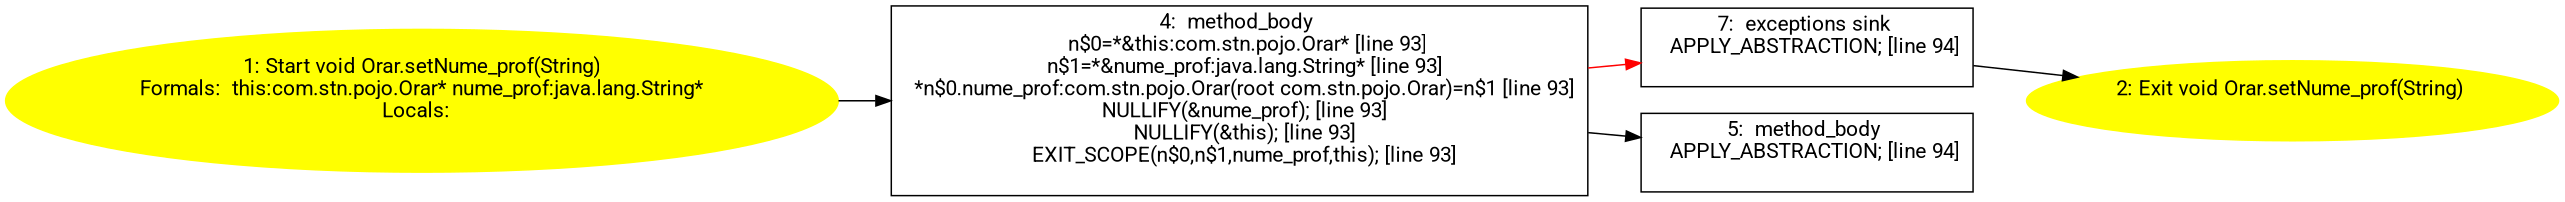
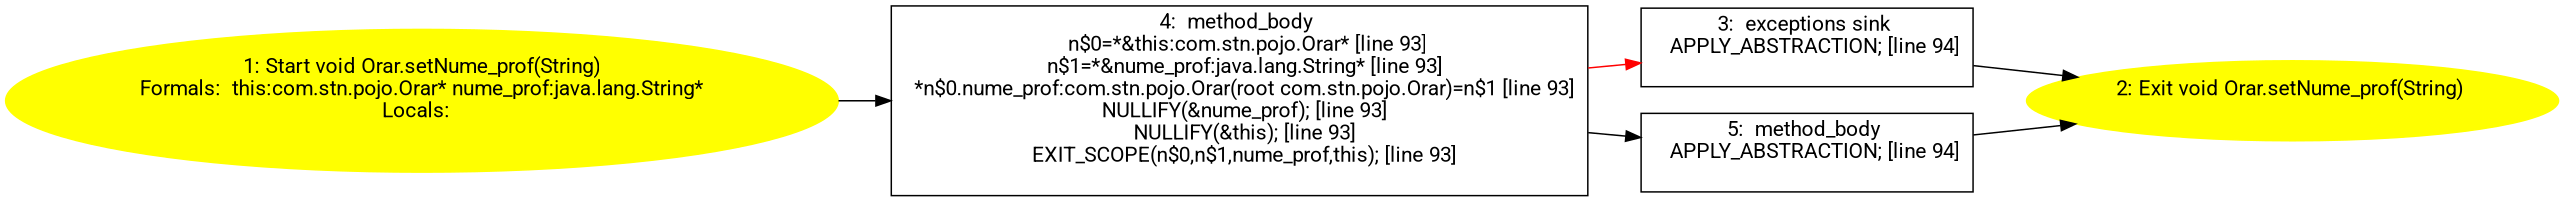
  digraph {
    fontname=Roboto
    rankdir=LR
    node [fontname=Roboto shape=box]
    edge [fontname=Roboto]
    n1 [color=yellow label="1: Start void Orar.setNume_prof(String)\nFormals:  this:com.stn.pojo.Orar* nume_prof:java.lang.String*\nLocals:  \n  " style=filled shape=""]
    n2 [label="4:  method_body \n   n$0=*&this:com.stn.pojo.Orar* [line 93]\n  n$1=*&nume_prof:java.lang.String* [line 93]\n  *n$0.nume_prof:com.stn.pojo.Orar(root com.stn.pojo.Orar)=n$1 [line 93]\n  NULLIFY(&nume_prof); [line 93]\n  NULLIFY(&this); [line 93]\n  EXIT_SCOPE(n$0,n$1,nume_prof,this); [line 93]\n "]
-   n3 [label="7:  exceptions sink \n   APPLY_ABSTRACTION; [line 94]\n "]
+   n3 [label="3:  exceptions sink \n   APPLY_ABSTRACTION; [line 94]\n "]
    n4 [label="5:  method_body \n   APPLY_ABSTRACTION; [line 94]\n "]
    n5 [color=yellow label="2: Exit void Orar.setNume_prof(String) \n  " style=filled shape=""]
    n1 -> n2
    n2 -> n3 [color=red]
    n2 -> n4
    n3 -> n5
+   n4 -> n5
  }
